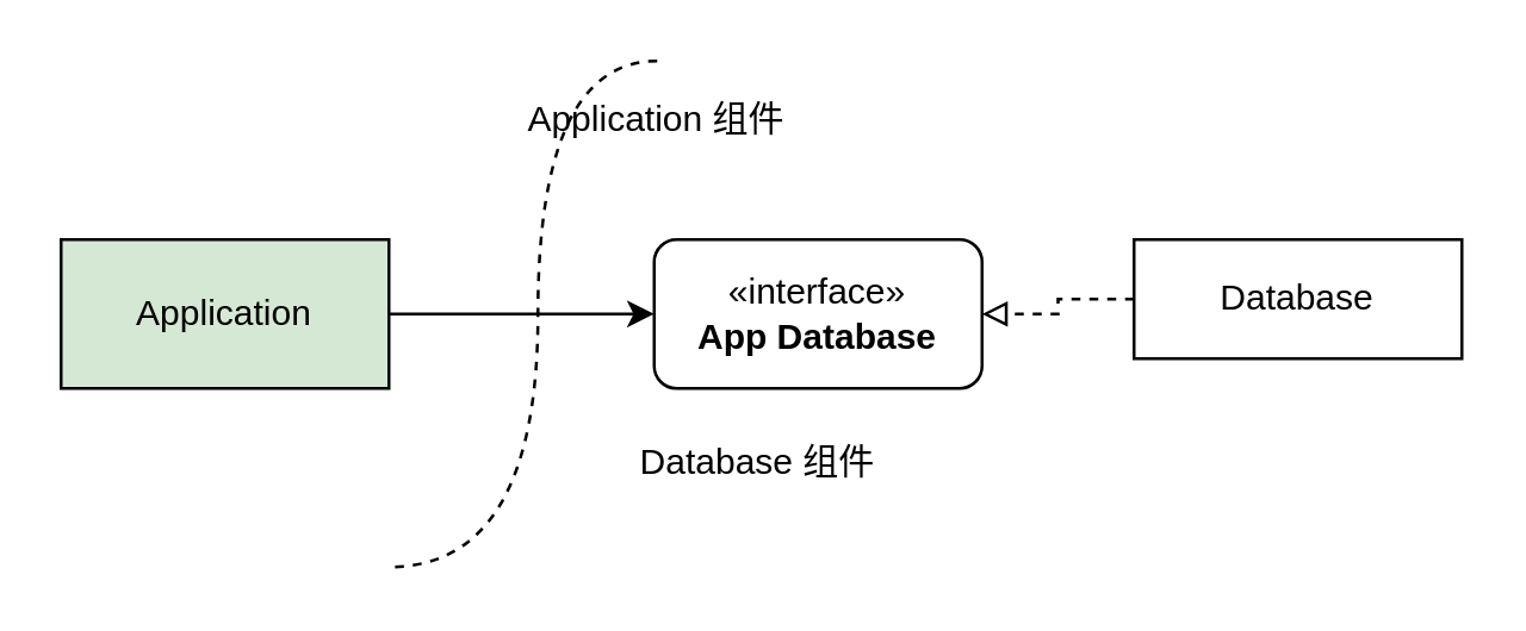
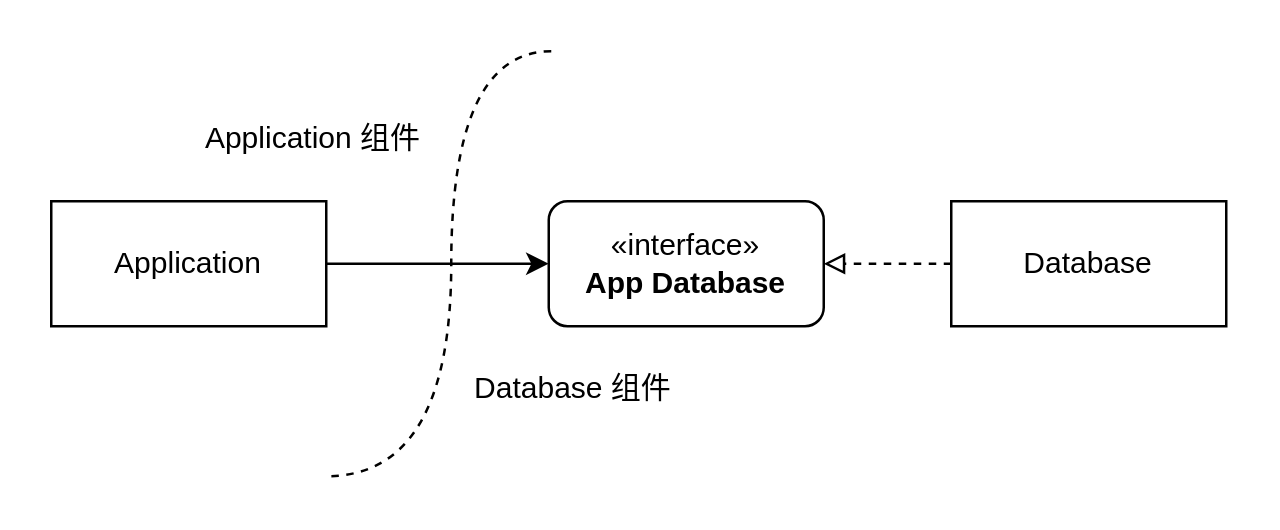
  <mxCell id="0" />
  <mxCell id="1" parent="0" />
  <mxCell id="2" style="edgeStyle=orthogonalEdgeStyle;rounded=0;orthogonalLoop=1;jettySize=auto;html=1;entryX=0;entryY=0.5;entryDx=0;entryDy=0;" edge="1" parent="1" source="3" target="9"><mxGeometry relative="1" as="geometry" /></mxCell>
- <mxCell id="3" value="Application" style="html=1;whiteSpace=wrap;fillColor=#d5e8d4;" vertex="1" parent="1"><mxGeometry x="20" y="80" width="110" height="50" as="geometry" /></mxCell>
+ <mxCell id="3" value="Application" style="html=1;whiteSpace=wrap;" vertex="1" parent="1"><mxGeometry x="20" y="80" width="110" height="50" as="geometry" /></mxCell>
  <mxCell id="4" style="edgeStyle=orthogonalEdgeStyle;rounded=0;orthogonalLoop=1;jettySize=auto;html=1;exitX=0;exitY=0.5;exitDx=0;exitDy=0;entryX=1;entryY=0.5;entryDx=0;entryDy=0;endArrow=block;endFill=0;dashed=1;" edge="1" parent="1" source="5" target="9"><mxGeometry relative="1" as="geometry" /></mxCell>
- <mxCell id="5" value="Database" style="html=1;whiteSpace=wrap;" vertex="1" parent="1"><mxGeometry x="380" y="80" width="110" height="40" as="geometry" /></mxCell>
+ <mxCell id="5" value="Database" style="html=1;whiteSpace=wrap;" vertex="1" parent="1"><mxGeometry x="380" y="80" width="110" height="50" as="geometry" /></mxCell>
  <mxCell id="6" value="" style="endArrow=none;html=1;rounded=0;edgeStyle=orthogonalEdgeStyle;curved=1;endFill=0;dashed=1;" edge="1" parent="1"><mxGeometry width="50" height="50" relative="1" as="geometry"><mxPoint x="220" y="20" as="sourcePoint" /><mxPoint x="130" y="190" as="targetPoint" /><Array as="points"><mxPoint x="180" y="20" /><mxPoint x="180" y="190" /></Array></mxGeometry></mxCell>
- <mxCell id="7" value="Application 组件" style="text;html=1;strokeColor=none;fillColor=none;align=center;verticalAlign=middle;whiteSpace=wrap;rounded=0;" vertex="1" parent="1"><mxGeometry x="175" y="25" width="90" height="30" as="geometry" /></mxCell>
- <mxCell id="8" value="Database 组件" style="text;html=1;strokeColor=none;fillColor=none;align=center;verticalAlign=middle;whiteSpace=wrap;rounded=0;" vertex="1" parent="1"><mxGeometry x="209" y="140" width="90" height="30" as="geometry" /></mxCell>
+ <mxCell id="7" value="Application 组件" style="text;html=1;strokeColor=none;fillColor=none;align=center;verticalAlign=middle;whiteSpace=wrap;rounded=0;" vertex="1" parent="1"><mxGeometry x="80" y="40" width="90" height="30" as="geometry" /></mxCell>
+ <mxCell id="8" value="Database 组件" style="text;html=1;strokeColor=none;fillColor=none;align=center;verticalAlign=middle;whiteSpace=wrap;rounded=0;" vertex="1" parent="1"><mxGeometry x="184" y="140" width="90" height="30" as="geometry" /></mxCell>
  <mxCell id="9" value="«interface»&lt;br&gt;&lt;b&gt;App Database&lt;/b&gt;" style="html=1;whiteSpace=wrap;rounded=1;" vertex="1" parent="1"><mxGeometry x="219" y="80" width="110" height="50" as="geometry" /></mxCell>
